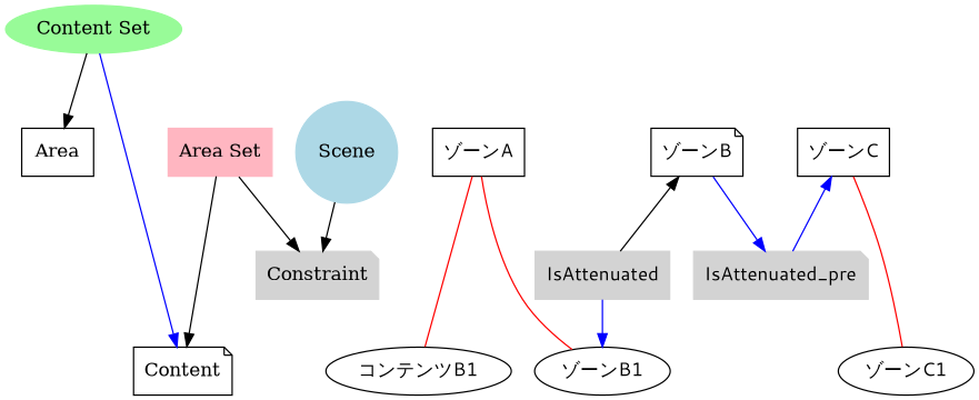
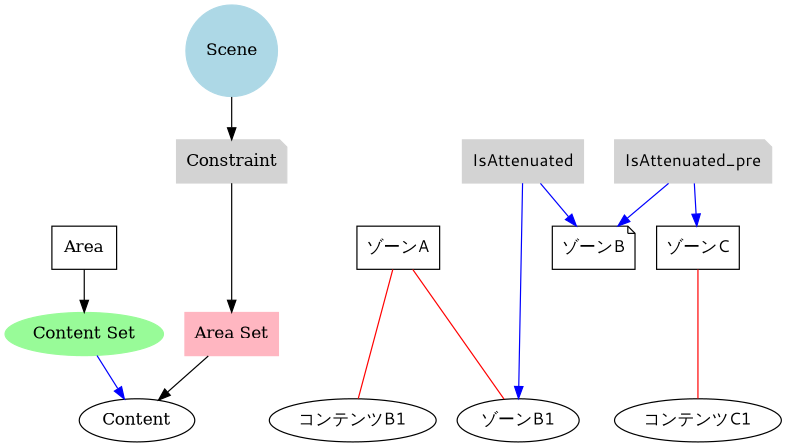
  digraph {
    clusterrank=global
    rankdir=TB
    node [shape=box fontname="Meiryo UI"]
    edge [color=blue]
    Area [fontname=""]
    n2 [label="ゾーンA"]
    n3 [label="ゾーンB" shape=note]
    n4 [label="ゾーンC"]
-   Content [shape=note fontname=""]
+   Content [shape=ellipse fontname=""]
    n6 [label="ゾーンB1" shape=ellipse]
    n7 [label="コンテンツB1" shape=ellipse]
-   n8 [label="ゾーンC1" shape=ellipse]
+   n8 [label="コンテンツC1" shape=ellipse]
    Constraint [color=lightgrey shape=note style=filled fontname=""]
    n10 [color=lightgrey label=IsAttenuated style=filled]
    n11 [color=lightgrey label=IsAttenuated_pre shape=note style=filled]
    "Area Set" [color=lightpink style=filled fontname=""]
    "Content Set" [color=palegreen shape=ellipse style=filled fontname=""]
    Scene [color=lightblue shape=circle style=filled fontname=""]
    subgraph sub_1 {
      rank=same
      Area
      n2
      n3
      n4
    }
    subgraph sub_2 {
      rank=same
      Content
      n6
      n7
      n8
    }
    subgraph sub_3 {
      rank=same
      Constraint
      n10
      n11
    }
    subgraph sub_4 {
      rank=same
      Constraint
    }
    subgraph sub_5 {
      rank=same
      Constraint
    }
    subgraph sub_6 {
      "Area Set"
    }
    subgraph sub_7 {
      "Content Set"
    }
    subgraph sub_8 {
      rank=same
      Scene
    }
-   "Content Set" -> Area [color=""]
+   Area -> "Content Set" [color=""]
    n2 -> n6 [color=red dir=none]
    n2 -> n7 [color=red dir=none]
    n4 -> n8 [color=red dir=none]
-   "Area Set" -> Constraint [color=""]
-   n10 -> n3 [color=black]
+   Constraint -> "Area Set" [color=""]
+   n10 -> n3
    n10 -> n6
-   n3 -> n11
+   n11 -> n3
    n11 -> n4
    "Area Set" -> Content [color=""]
    "Content Set" -> Content
    Scene -> Constraint [color=""]
  }
